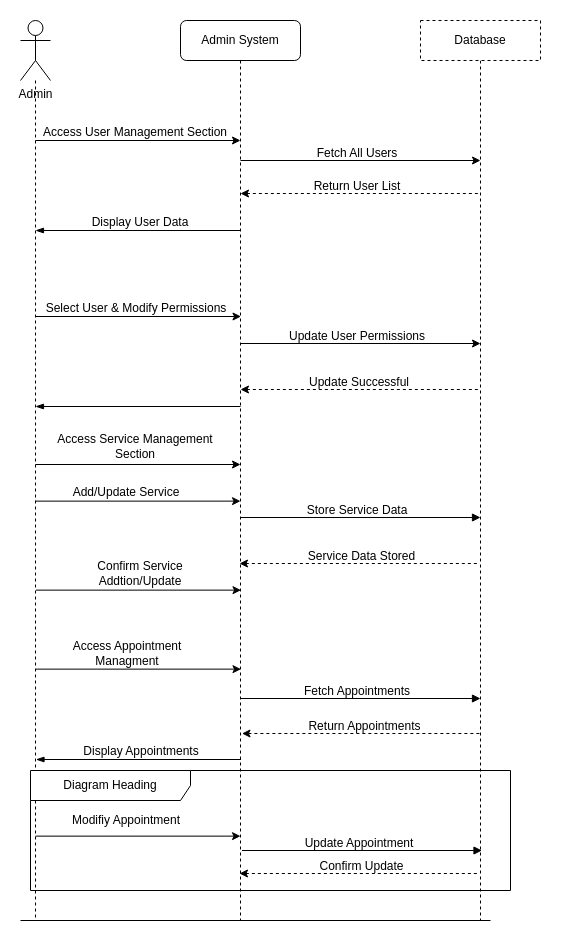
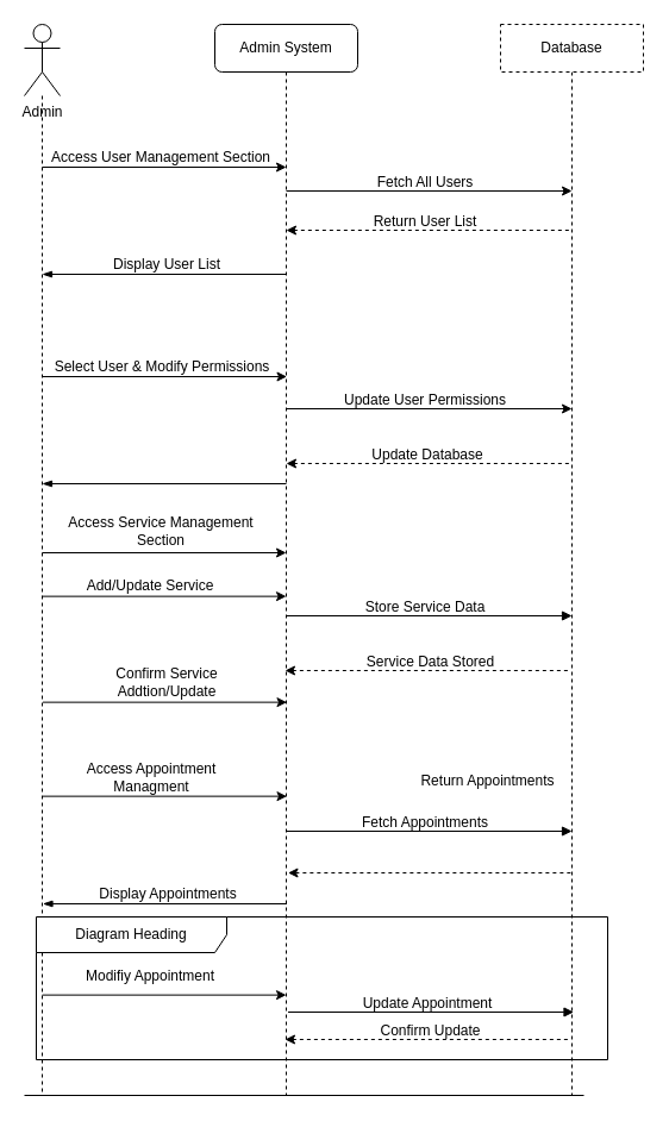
  <mxCell id="0" />
  <mxCell id="1" parent="0" />
  <mxCell id="2" style="edgeStyle=orthogonalEdgeStyle;rounded=0;orthogonalLoop=1;jettySize=auto;html=1;dashed=1;endArrow=none;endFill=0;" edge="1" parent="1" source="3"><mxGeometry relative="1" as="geometry"><mxPoint x="35" y="920" as="targetPoint" /></mxGeometry></mxCell>
  <mxCell id="3" value="Admin" style="shape=umlActor;verticalLabelPosition=bottom;verticalAlign=top;html=1;outlineConnect=0;" vertex="1" parent="1"><mxGeometry x="20" y="20" width="30" height="60" as="geometry" /></mxCell>
  <mxCell id="4" style="edgeStyle=orthogonalEdgeStyle;rounded=0;orthogonalLoop=1;jettySize=auto;html=1;dashed=1;endArrow=none;endFill=0;" edge="1" parent="1" source="5"><mxGeometry relative="1" as="geometry"><mxPoint x="240" y="920" as="targetPoint" /></mxGeometry></mxCell>
  <mxCell id="5" value="Admin System" style="whiteSpace=wrap;html=1;rounded=1;" vertex="1" parent="1"><mxGeometry x="180" y="20" width="120" height="40" as="geometry" /></mxCell>
  <mxCell id="6" style="edgeStyle=orthogonalEdgeStyle;rounded=0;orthogonalLoop=1;jettySize=auto;html=1;dashed=1;endArrow=none;endFill=0;" edge="1" parent="1" source="7"><mxGeometry relative="1" as="geometry"><mxPoint x="480" y="920" as="targetPoint" /></mxGeometry></mxCell>
  <mxCell id="7" value="Database" style="rounded=0;whiteSpace=wrap;html=1;dashed=1;" vertex="1" parent="1"><mxGeometry x="420" y="20" width="120" height="40" as="geometry" /></mxCell>
  <mxCell id="8" value="" style="endArrow=classic;html=1;rounded=0;edgeStyle=orthogonalEdgeStyle;" edge="1" parent="1"><mxGeometry width="50" height="50" relative="1" as="geometry"><mxPoint x="35" y="140" as="sourcePoint" /><mxPoint x="240" y="140" as="targetPoint" /></mxGeometry></mxCell>
  <mxCell id="9" value="Access User Management Section" style="text;html=1;strokeColor=none;fillColor=none;align=center;verticalAlign=middle;whiteSpace=wrap;rounded=0;" vertex="1" parent="1"><mxGeometry x="40" y="126" width="190" height="12" as="geometry" /></mxCell>
  <mxCell id="10" value="" style="endArrow=classic;html=1;rounded=0;edgeStyle=orthogonalEdgeStyle;" edge="1" parent="1"><mxGeometry width="50" height="50" relative="1" as="geometry"><mxPoint x="240" y="160" as="sourcePoint" /><mxPoint x="480" y="160" as="targetPoint" /></mxGeometry></mxCell>
  <mxCell id="11" value="Fetch All Users" style="text;html=1;strokeColor=none;fillColor=none;align=center;verticalAlign=middle;whiteSpace=wrap;rounded=0;" vertex="1" parent="1"><mxGeometry x="262" y="147" width="190" height="12" as="geometry" /></mxCell>
  <mxCell id="12" value="Return User List" style="text;html=1;strokeColor=none;fillColor=none;align=center;verticalAlign=middle;whiteSpace=wrap;rounded=0;" vertex="1" parent="1"><mxGeometry x="262" y="180" width="190" height="12" as="geometry" /></mxCell>
  <mxCell id="13" value="" style="endArrow=none;html=1;rounded=0;edgeStyle=orthogonalEdgeStyle;endFill=0;startArrow=classic;startFill=1;dashed=1;" edge="1" parent="1"><mxGeometry width="50" height="50" relative="1" as="geometry"><mxPoint x="240" y="193" as="sourcePoint" /><mxPoint x="480" y="193" as="targetPoint" /></mxGeometry></mxCell>
- <mxCell id="14" value="Display User Data" style="text;html=1;strokeColor=none;fillColor=none;align=center;verticalAlign=middle;whiteSpace=wrap;rounded=0;" vertex="1" parent="1"><mxGeometry x="90" y="216" width="100" height="12" as="geometry" /></mxCell>
+ <mxCell id="14" value="Display User List" style="text;html=1;strokeColor=none;fillColor=none;align=center;verticalAlign=middle;whiteSpace=wrap;rounded=0;" vertex="1" parent="1"><mxGeometry x="90" y="216" width="100" height="12" as="geometry" /></mxCell>
  <mxCell id="15" value="" style="endArrow=none;html=1;rounded=0;edgeStyle=orthogonalEdgeStyle;startArrow=blockThin;startFill=1;endFill=0;" edge="1" parent="1"><mxGeometry width="50" height="50" relative="1" as="geometry"><mxPoint x="35" y="230" as="sourcePoint" /><mxPoint x="240" y="230" as="targetPoint" /></mxGeometry></mxCell>
  <mxCell id="16" value="" style="endArrow=classic;html=1;rounded=0;edgeStyle=orthogonalEdgeStyle;" edge="1" parent="1"><mxGeometry width="50" height="50" relative="1" as="geometry"><mxPoint x="35.5" y="316" as="sourcePoint" /><mxPoint x="240.5" y="316" as="targetPoint" /></mxGeometry></mxCell>
  <mxCell id="17" value="Select User &amp;amp; Modify Permissions" style="text;html=1;strokeColor=none;fillColor=none;align=center;verticalAlign=middle;whiteSpace=wrap;rounded=0;" vertex="1" parent="1"><mxGeometry x="40.5" y="302" width="190" height="12" as="geometry" /></mxCell>
  <mxCell id="18" value="Update User Permissions" style="text;html=1;strokeColor=none;fillColor=none;align=center;verticalAlign=middle;whiteSpace=wrap;rounded=0;" vertex="1" parent="1"><mxGeometry x="262" y="330" width="190" height="12" as="geometry" /></mxCell>
  <mxCell id="19" value="" style="endArrow=classic;html=1;rounded=0;edgeStyle=orthogonalEdgeStyle;" edge="1" parent="1"><mxGeometry width="50" height="50" relative="1" as="geometry"><mxPoint x="240" y="343" as="sourcePoint" /><mxPoint x="480" y="343" as="targetPoint" /></mxGeometry></mxCell>
- <mxCell id="20" value="Update Successful" style="text;html=1;strokeColor=none;fillColor=none;align=center;verticalAlign=middle;whiteSpace=wrap;rounded=0;" vertex="1" parent="1"><mxGeometry x="304" y="376" width="110" height="12" as="geometry" /></mxCell>
+ <mxCell id="20" value="Update Database" style="text;html=1;strokeColor=none;fillColor=none;align=center;verticalAlign=middle;whiteSpace=wrap;rounded=0;" vertex="1" parent="1"><mxGeometry x="304" y="376" width="110" height="12" as="geometry" /></mxCell>
  <mxCell id="21" value="" style="endArrow=none;html=1;rounded=0;edgeStyle=orthogonalEdgeStyle;endFill=0;startArrow=classic;startFill=1;dashed=1;" edge="1" parent="1"><mxGeometry width="50" height="50" relative="1" as="geometry"><mxPoint x="240" y="389" as="sourcePoint" /><mxPoint x="480" y="389" as="targetPoint" /></mxGeometry></mxCell>
  <mxCell id="22" value="" style="endArrow=none;html=1;rounded=0;edgeStyle=orthogonalEdgeStyle;startArrow=blockThin;startFill=1;endFill=0;" edge="1" parent="1"><mxGeometry width="50" height="50" relative="1" as="geometry"><mxPoint x="35" y="406" as="sourcePoint" /><mxPoint x="240" y="406" as="targetPoint" /></mxGeometry></mxCell>
  <mxCell id="23" value="Access Service Management Section" style="text;html=1;strokeColor=none;fillColor=none;align=center;verticalAlign=middle;whiteSpace=wrap;rounded=0;" vertex="1" parent="1"><mxGeometry x="40" y="431" width="190" height="30" as="geometry" /></mxCell>
  <mxCell id="24" value="" style="endArrow=classic;html=1;rounded=0;edgeStyle=orthogonalEdgeStyle;" edge="1" parent="1"><mxGeometry width="50" height="50" relative="1" as="geometry"><mxPoint x="35" y="464" as="sourcePoint" /><mxPoint x="240" y="464" as="targetPoint" /></mxGeometry></mxCell>
  <mxCell id="25" value="Store Service Data" style="text;html=1;strokeColor=none;fillColor=none;align=center;verticalAlign=middle;whiteSpace=wrap;rounded=0;" vertex="1" parent="1"><mxGeometry x="262" y="504" width="190" height="12" as="geometry" /></mxCell>
  <mxCell id="26" value="" style="endArrow=block;html=1;rounded=0;edgeStyle=orthogonalEdgeStyle;endFill=1;startArrow=none;startFill=0;" edge="1" parent="1"><mxGeometry width="50" height="50" relative="1" as="geometry"><mxPoint x="240" y="517" as="sourcePoint" /><mxPoint x="480" y="517" as="targetPoint" /></mxGeometry></mxCell>
  <mxCell id="27" value="" style="endArrow=classic;html=1;rounded=0;edgeStyle=orthogonalEdgeStyle;" edge="1" parent="1"><mxGeometry width="50" height="50" relative="1" as="geometry"><mxPoint x="35" y="500.64" as="sourcePoint" /><mxPoint x="240" y="500.64" as="targetPoint" /></mxGeometry></mxCell>
  <mxCell id="28" value="Add/Update Service" style="text;html=1;strokeColor=none;fillColor=none;align=center;verticalAlign=middle;whiteSpace=wrap;rounded=0;" vertex="1" parent="1"><mxGeometry x="66" y="486" width="120" height="12" as="geometry" /></mxCell>
  <mxCell id="29" value="Service Data Stored" style="text;html=1;strokeColor=none;fillColor=none;align=center;verticalAlign=middle;whiteSpace=wrap;rounded=0;" vertex="1" parent="1"><mxGeometry x="303" y="550" width="117" height="12" as="geometry" /></mxCell>
  <mxCell id="30" value="" style="endArrow=none;html=1;rounded=0;edgeStyle=orthogonalEdgeStyle;endFill=0;startArrow=classic;startFill=1;dashed=1;" edge="1" parent="1"><mxGeometry width="50" height="50" relative="1" as="geometry"><mxPoint x="239" y="563" as="sourcePoint" /><mxPoint x="479" y="563" as="targetPoint" /></mxGeometry></mxCell>
  <mxCell id="31" value="" style="endArrow=classic;html=1;rounded=0;edgeStyle=orthogonalEdgeStyle;" edge="1" parent="1"><mxGeometry width="50" height="50" relative="1" as="geometry"><mxPoint x="35.5" y="589.64" as="sourcePoint" /><mxPoint x="240.5" y="589.64" as="targetPoint" /></mxGeometry></mxCell>
  <mxCell id="32" value="Confirm Service Addtion/Update" style="text;html=1;strokeColor=none;fillColor=none;align=center;verticalAlign=middle;whiteSpace=wrap;rounded=0;" vertex="1" parent="1"><mxGeometry x="60" y="559" width="160" height="28" as="geometry" /></mxCell>
  <mxCell id="33" value="Access Appointment Managment" style="text;html=1;strokeColor=none;fillColor=none;align=center;verticalAlign=middle;whiteSpace=wrap;rounded=0;" vertex="1" parent="1"><mxGeometry x="66.5" y="640" width="120" height="26" as="geometry" /></mxCell>
  <mxCell id="34" value="" style="endArrow=classic;html=1;rounded=0;edgeStyle=orthogonalEdgeStyle;" edge="1" parent="1"><mxGeometry width="50" height="50" relative="1" as="geometry"><mxPoint x="35.5" y="668.64" as="sourcePoint" /><mxPoint x="240.5" y="668.64" as="targetPoint" /></mxGeometry></mxCell>
  <mxCell id="35" value="Fetch Appointments" style="text;html=1;strokeColor=none;fillColor=none;align=center;verticalAlign=middle;whiteSpace=wrap;rounded=0;" vertex="1" parent="1"><mxGeometry x="262" y="685" width="190" height="12" as="geometry" /></mxCell>
  <mxCell id="36" value="" style="endArrow=block;html=1;rounded=0;edgeStyle=orthogonalEdgeStyle;endFill=1;startArrow=none;startFill=0;" edge="1" parent="1"><mxGeometry width="50" height="50" relative="1" as="geometry"><mxPoint x="240" y="698" as="sourcePoint" /><mxPoint x="480" y="698" as="targetPoint" /></mxGeometry></mxCell>
- <mxCell id="37" value="Return Appointments" style="text;html=1;strokeColor=none;fillColor=none;align=center;verticalAlign=middle;whiteSpace=wrap;rounded=0;" vertex="1" parent="1"><mxGeometry x="305.5" y="720" width="117" height="12" as="geometry" /></mxCell>
+ <mxCell id="37" value="Return Appointments" style="text;html=1;strokeColor=none;fillColor=none;align=center;verticalAlign=middle;whiteSpace=wrap;rounded=0;" vertex="1" parent="1"><mxGeometry x="350.5" y="650" width="117" height="12" as="geometry" /></mxCell>
  <mxCell id="38" value="" style="endArrow=none;html=1;rounded=0;edgeStyle=orthogonalEdgeStyle;endFill=0;startArrow=classic;startFill=1;dashed=1;" edge="1" parent="1"><mxGeometry width="50" height="50" relative="1" as="geometry"><mxPoint x="241.5" y="733" as="sourcePoint" /><mxPoint x="481.5" y="733" as="targetPoint" /></mxGeometry></mxCell>
  <mxCell id="39" value="" style="endArrow=none;html=1;rounded=0;edgeStyle=orthogonalEdgeStyle;startArrow=blockThin;startFill=1;endFill=0;" edge="1" parent="1"><mxGeometry width="50" height="50" relative="1" as="geometry"><mxPoint x="35.5" y="759" as="sourcePoint" /><mxPoint x="240.5" y="759" as="targetPoint" /></mxGeometry></mxCell>
  <mxCell id="40" value="Display Appointments" style="text;html=1;strokeColor=none;fillColor=none;align=center;verticalAlign=middle;whiteSpace=wrap;rounded=0;" vertex="1" parent="1"><mxGeometry x="70.5" y="745" width="140" height="12" as="geometry" /></mxCell>
  <mxCell id="41" value="" style="endArrow=classic;html=1;rounded=0;edgeStyle=orthogonalEdgeStyle;" edge="1" parent="1"><mxGeometry width="50" height="50" relative="1" as="geometry"><mxPoint x="35" y="835.64" as="sourcePoint" /><mxPoint x="240" y="835.64" as="targetPoint" /></mxGeometry></mxCell>
  <mxCell id="42" value="Modifiy Appointment" style="text;html=1;strokeColor=none;fillColor=none;align=center;verticalAlign=middle;whiteSpace=wrap;rounded=0;" vertex="1" parent="1"><mxGeometry x="66" y="807" width="120" height="26" as="geometry" /></mxCell>
  <mxCell id="43" value="Update Appointment" style="text;html=1;strokeColor=none;fillColor=none;align=center;verticalAlign=middle;whiteSpace=wrap;rounded=0;" vertex="1" parent="1"><mxGeometry x="263.5" y="837" width="190" height="12" as="geometry" /></mxCell>
  <mxCell id="44" value="" style="endArrow=block;html=1;rounded=0;edgeStyle=orthogonalEdgeStyle;endFill=1;startArrow=none;startFill=0;" edge="1" parent="1"><mxGeometry width="50" height="50" relative="1" as="geometry"><mxPoint x="241.5" y="850" as="sourcePoint" /><mxPoint x="481.5" y="850" as="targetPoint" /></mxGeometry></mxCell>
  <mxCell id="45" value="Confirm Update" style="text;html=1;strokeColor=none;fillColor=none;align=center;verticalAlign=middle;whiteSpace=wrap;rounded=0;" vertex="1" parent="1"><mxGeometry x="303" y="860" width="117" height="12" as="geometry" /></mxCell>
  <mxCell id="46" value="" style="endArrow=none;html=1;rounded=0;edgeStyle=orthogonalEdgeStyle;endFill=0;startArrow=classic;startFill=1;dashed=1;" edge="1" parent="1"><mxGeometry width="50" height="50" relative="1" as="geometry"><mxPoint x="239" y="873" as="sourcePoint" /><mxPoint x="479" y="873" as="targetPoint" /></mxGeometry></mxCell>
  <mxCell id="47" value="Diagram Heading" style="shape=umlFrame;whiteSpace=wrap;html=1;pointerEvents=0;recursiveResize=0;container=1;collapsible=0;width=160;" vertex="1" parent="1"><mxGeometry x="30" y="770" width="480" height="120" as="geometry" /></mxCell>
  <mxCell id="48" value="" style="endArrow=none;html=1;rounded=0;" edge="1" parent="1"><mxGeometry width="50" height="50" relative="1" as="geometry"><mxPoint x="20" y="920" as="sourcePoint" /><mxPoint x="490" y="920" as="targetPoint" /></mxGeometry></mxCell>
